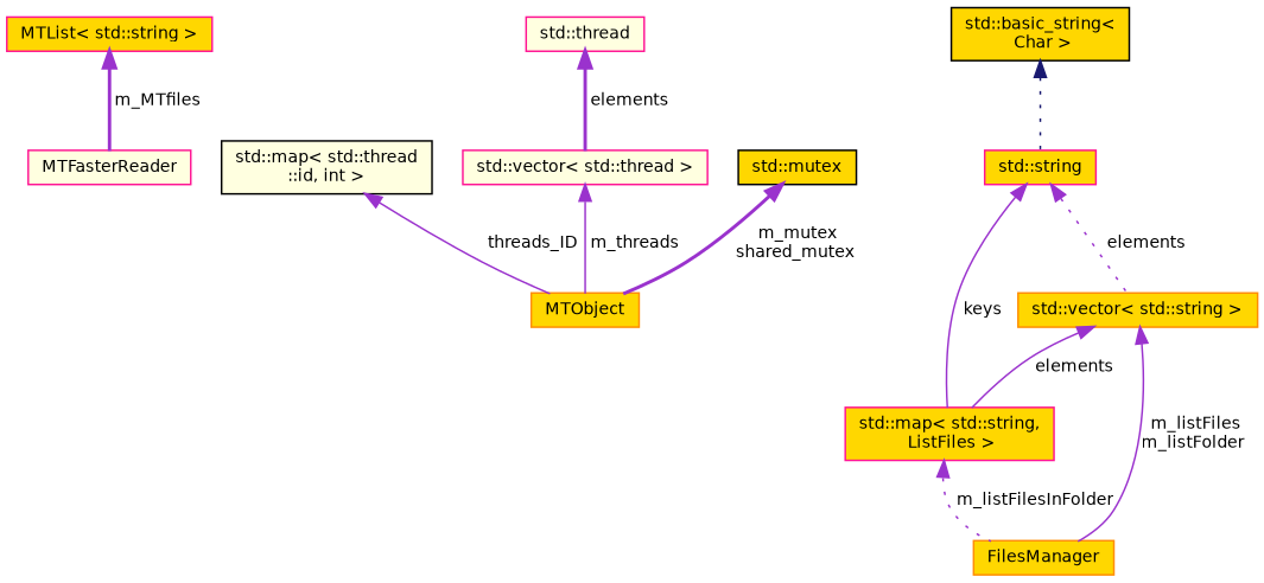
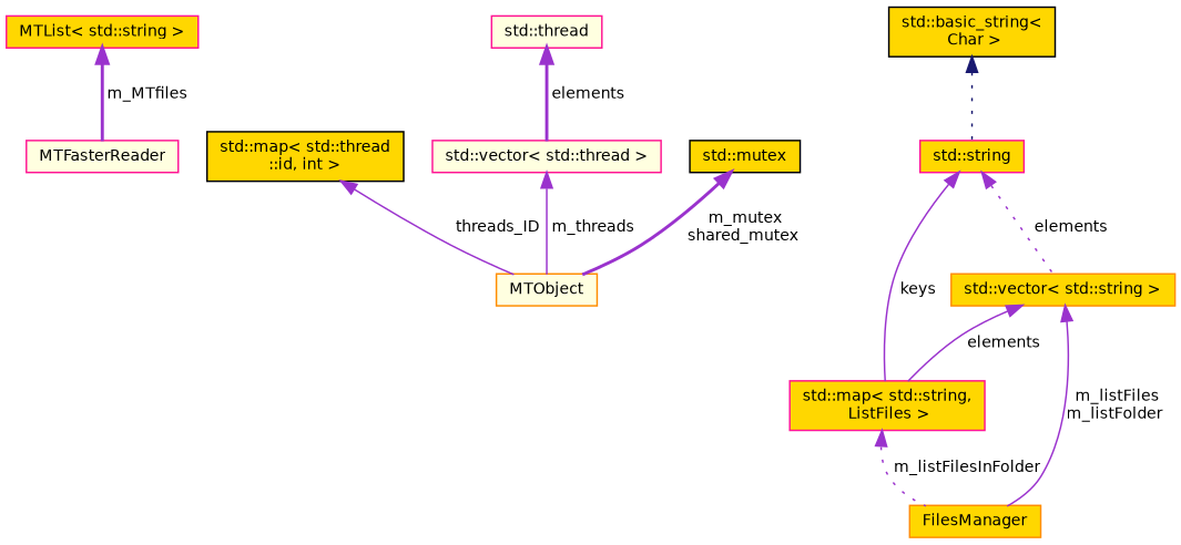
  digraph {
    node [color=deeppink fillcolor=gold fontname=Helvetica fontsize=10 shape=record style=filled]
    edge [color=darkorchid3 dir=back fontname=Helvetica fontsize=10 labelfontname=Helvetica labelfontsize=10 style=solid]
    n1 [fillcolor=lightyellow fontcolor=black height=0.2 label=MTFasterReader width=0.4]
    n2 [height=0.2 label="MTList\< std::string \>" width=0.4]
-   n3 [color=darkorange height=0.2 label=MTObject width=0.4]
-   n4 [color=black fillcolor=lightyellow height=0.2 label="std::map\< std::thread\l::id, int \>" width=0.4]
+   n3 [color=darkorange fillcolor=lightyellow height=0.2 label=MTObject width=0.4]
+   n4 [color=black height=0.2 label="std::map\< std::thread\l::id, int \>" width=0.4]
    n5 [fillcolor=lightyellow height=0.2 label="std::vector\< std::thread \>" width=0.4]
    n6 [fillcolor=lightyellow height=0.2 label="std::thread" width=0.4]
    n7 [color=black height=0.2 label="std::mutex" width=0.4]
    n8 [color=darkorange height=0.2 label=FilesManager width=0.4]
    n9 [height=0.2 label="std::map\< std::string,\l ListFiles \>" width=0.4]
    n10 [height=0.2 label="std::string" width=0.4]
    n11 [color=darkorange height=0.2 label="std::vector\< std::string \>" width=0.4]
    n12 [color=black height=0.2 label="std::basic_string\<\l Char \>" width=0.4]
    n2 -> n1 [label=" m_MTfiles" style=bold]
    n4 -> n3 [label=" threads_ID"]
    n5 -> n3 [label=" m_threads"]
    n6 -> n5 [label=" elements" style=bold]
    n7 -> n3 [label=" m_mutex\nshared_mutex" style=bold]
    n9 -> n8 [label=" m_listFilesInFolder" style=dotted]
    n10 -> n9 [label=" keys"]
    n10 -> n11 [label=" elements" style=dotted]
    n11 -> n8 [label=" m_listFiles\nm_listFolder"]
    n11 -> n9 [label=" elements"]
    n12 -> n10 [color=midnightblue style=dotted]
  }
